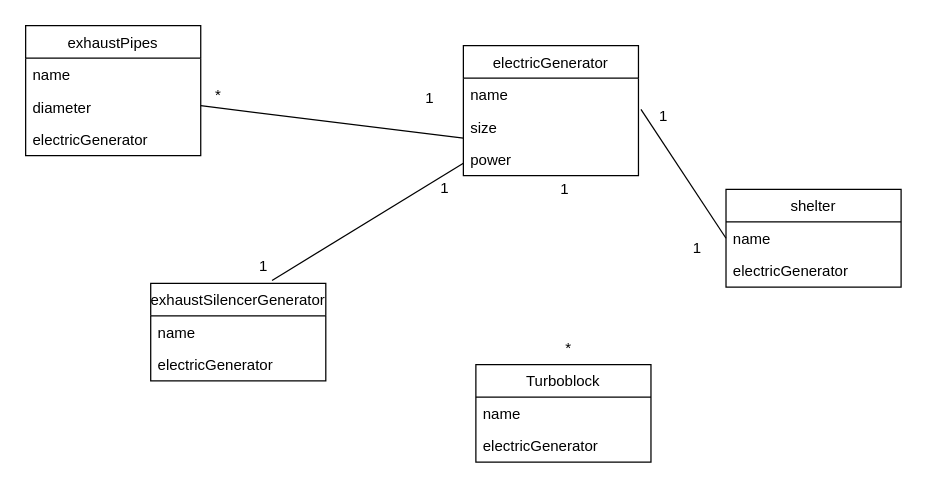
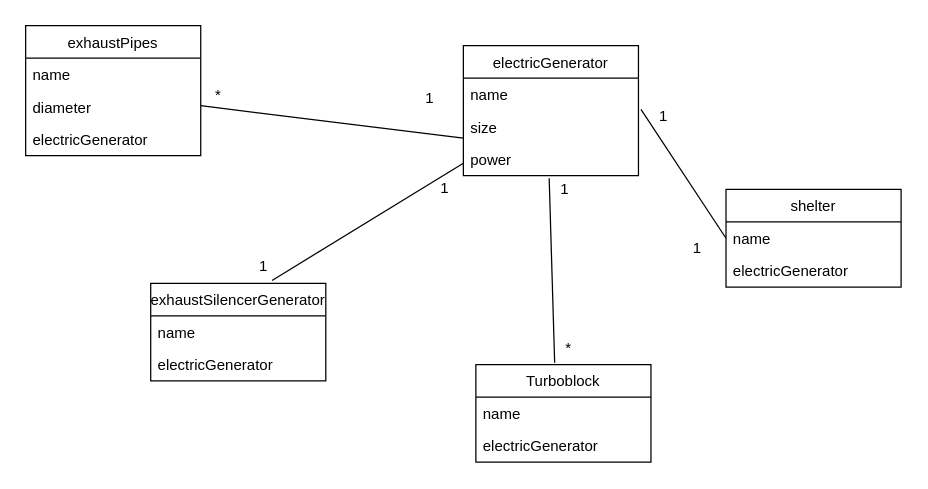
  <mxCell id="0" />
  <mxCell id="1" parent="0" />
  <mxCell id="2" value="electricGenerator" parent="1" vertex="1" style="swimlane;fontStyle=0;childLayout=stackLayout;horizontal=1;startSize=26;fillColor=none;horizontalStack=0;resizeParent=1;resizeParentMax=0;resizeLast=0;collapsible=1;marginBottom=0;"><mxGeometry as="geometry" height="104" width="140" y="36" x="370" /></mxCell>
  <mxCell id="3" value="name" parent="2" vertex="1" style="text;strokeColor=none;fillColor=none;align=left;verticalAlign=top;spacingLeft=4;spacingRight=4;overflow=hidden;rotatable=0;points=[[0,0.5],[1,0.5]];portConstraint=eastwest;"><mxGeometry as="geometry" height="26" width="140" y="26" /></mxCell>
  <mxCell id="4" value="size&#10;" parent="2" vertex="1" style="text;strokeColor=none;fillColor=none;align=left;verticalAlign=top;spacingLeft=4;spacingRight=4;overflow=hidden;rotatable=0;points=[[0,0.5],[1,0.5]];portConstraint=eastwest;"><mxGeometry as="geometry" height="26" width="140" y="52" /></mxCell>
  <mxCell id="5" value="power" parent="2" vertex="1" style="text;strokeColor=none;fillColor=none;align=left;verticalAlign=top;spacingLeft=4;spacingRight=4;overflow=hidden;rotatable=0;points=[[0,0.5],[1,0.5]];portConstraint=eastwest;"><mxGeometry as="geometry" height="26" width="140" y="78" /></mxCell>
  <mxCell id="6" value="shelter" parent="1" vertex="1" style="swimlane;fontStyle=0;childLayout=stackLayout;horizontal=1;startSize=26;fillColor=none;horizontalStack=0;resizeParent=1;resizeParentMax=0;resizeLast=0;collapsible=1;marginBottom=0;"><mxGeometry as="geometry" height="78" width="140" y="151" x="580" /></mxCell>
  <mxCell id="7" value="name" parent="6" vertex="1" style="text;strokeColor=none;fillColor=none;align=left;verticalAlign=top;spacingLeft=4;spacingRight=4;overflow=hidden;rotatable=0;points=[[0,0.5],[1,0.5]];portConstraint=eastwest;"><mxGeometry as="geometry" height="26" width="140" y="26" /></mxCell>
  <mxCell id="8" value="electricGenerator" parent="6" vertex="1" style="text;strokeColor=none;fillColor=none;align=left;verticalAlign=top;spacingLeft=4;spacingRight=4;overflow=hidden;rotatable=0;points=[[0,0.5],[1,0.5]];portConstraint=eastwest;"><mxGeometry as="geometry" height="26" width="140" y="52" /></mxCell>
  <mxCell id="9" value="Turboblock" parent="1" vertex="1" style="swimlane;fontStyle=0;childLayout=stackLayout;horizontal=1;startSize=26;fillColor=none;horizontalStack=0;resizeParent=1;resizeParentMax=0;resizeLast=0;collapsible=1;marginBottom=0;"><mxGeometry as="geometry" height="78" width="140" y="291" x="380" /></mxCell>
  <mxCell id="10" value="name" parent="9" vertex="1" style="text;strokeColor=none;fillColor=none;align=left;verticalAlign=top;spacingLeft=4;spacingRight=4;overflow=hidden;rotatable=0;points=[[0,0.5],[1,0.5]];portConstraint=eastwest;"><mxGeometry as="geometry" height="26" width="140" y="26" /></mxCell>
  <mxCell id="11" value="electricGenerator" parent="9" vertex="1" style="text;strokeColor=none;fillColor=none;align=left;verticalAlign=top;spacingLeft=4;spacingRight=4;overflow=hidden;rotatable=0;points=[[0,0.5],[1,0.5]];portConstraint=eastwest;"><mxGeometry as="geometry" height="26" width="140" y="52" /></mxCell>
  <mxCell id="12" value="exhaustSilencerGenerator" parent="1" vertex="1" style="swimlane;fontStyle=0;childLayout=stackLayout;horizontal=1;startSize=26;fillColor=none;horizontalStack=0;resizeParent=1;resizeParentMax=0;resizeLast=0;collapsible=1;marginBottom=0;"><mxGeometry as="geometry" height="78" width="140" y="226" x="120" /></mxCell>
  <mxCell id="13" value="name" parent="12" vertex="1" style="text;strokeColor=none;fillColor=none;align=left;verticalAlign=top;spacingLeft=4;spacingRight=4;overflow=hidden;rotatable=0;points=[[0,0.5],[1,0.5]];portConstraint=eastwest;"><mxGeometry as="geometry" height="26" width="140" y="26" /></mxCell>
  <mxCell id="14" value="electricGenerator" parent="12" vertex="1" style="text;strokeColor=none;fillColor=none;align=left;verticalAlign=top;spacingLeft=4;spacingRight=4;overflow=hidden;rotatable=0;points=[[0,0.5],[1,0.5]];portConstraint=eastwest;"><mxGeometry as="geometry" height="26" width="140" y="52" /></mxCell>
  <mxCell id="15" value="exhaustPipes" parent="1" vertex="1" style="swimlane;fontStyle=0;childLayout=stackLayout;horizontal=1;startSize=26;fillColor=none;horizontalStack=0;resizeParent=1;resizeParentMax=0;resizeLast=0;collapsible=1;marginBottom=0;"><mxGeometry as="geometry" height="104" width="140" y="20" x="20" /></mxCell>
  <mxCell id="16" value="name" parent="15" vertex="1" style="text;strokeColor=none;fillColor=none;align=left;verticalAlign=top;spacingLeft=4;spacingRight=4;overflow=hidden;rotatable=0;points=[[0,0.5],[1,0.5]];portConstraint=eastwest;"><mxGeometry as="geometry" height="26" width="140" y="26" /></mxCell>
  <mxCell id="17" value="diameter" parent="15" vertex="1" style="text;strokeColor=none;fillColor=none;align=left;verticalAlign=top;spacingLeft=4;spacingRight=4;overflow=hidden;rotatable=0;points=[[0,0.5],[1,0.5]];portConstraint=eastwest;"><mxGeometry as="geometry" height="26" width="140" y="52" /></mxCell>
  <mxCell id="18" value="electricGenerator" parent="15" vertex="1" style="text;strokeColor=none;fillColor=none;align=left;verticalAlign=top;spacingLeft=4;spacingRight=4;overflow=hidden;rotatable=0;points=[[0,0.5],[1,0.5]];portConstraint=eastwest;"><mxGeometry as="geometry" height="26" width="140" y="78" /></mxCell>
  <mxCell id="19" value="" parent="1" style="endArrow=none;html=1;entryX=0;entryY=0.846;entryDx=0;entryDy=0;entryPerimeter=0;" target="4" edge="1"><mxGeometry as="geometry" height="50" width="50" relative="1"><mxPoint as="sourcePoint" y="84" x="160" /><mxPoint as="targetPoint" y="34" x="210" /></mxGeometry></mxCell>
  <mxCell id="20" value="" parent="1" style="endArrow=none;html=1;entryX=1.014;entryY=-0.038;entryDx=0;entryDy=0;entryPerimeter=0;exitX=0;exitY=0.5;exitDx=0;exitDy=0;" edge="1" source="7"><mxGeometry as="geometry" height="50" width="50" relative="1"><mxPoint as="sourcePoint" y="293" x="290" /><mxPoint as="targetPoint" y="87" x="512" /></mxGeometry></mxCell>
+ <mxCell id="21" value="" parent="1" style="endArrow=none;html=1;entryX=0.49;entryY=1.077;entryDx=0;entryDy=0;entryPerimeter=0;exitX=0.45;exitY=-0.019;exitDx=0;exitDy=0;exitPerimeter=0;" target="5" edge="1" source="9"><mxGeometry as="geometry" height="50" width="50" relative="1"><mxPoint as="sourcePoint" y="242" x="410" /><mxPoint as="targetPoint" y="118" x="440" /></mxGeometry></mxCell>
  <mxCell id="22" value="" parent="1" style="endArrow=none;html=1;exitX=0.693;exitY=-0.029;exitDx=0;exitDy=0;exitPerimeter=0;" edge="1" source="12"><mxGeometry as="geometry" height="50" width="50" relative="1"><mxPoint as="sourcePoint" y="174" x="320" /><mxPoint as="targetPoint" y="130" x="370" /></mxGeometry></mxCell>
  <mxCell id="23" value="*" parent="1" vertex="1" style="text;html=1;resizable=0;points=[];autosize=1;align=left;verticalAlign=top;spacingTop=-4;"><mxGeometry as="geometry" height="20" width="20" y="268" x="450" /></mxCell>
  <mxCell id="24" value="1" parent="1" vertex="1" style="text;html=1;resizable=0;points=[];autosize=1;align=left;verticalAlign=top;spacingTop=-4;"><mxGeometry as="geometry" height="20" width="20" y="141" x="446" /></mxCell>
  <mxCell id="25" value="1" parent="1" vertex="1" style="text;html=1;resizable=0;points=[];autosize=1;align=left;verticalAlign=top;spacingTop=-4;"><mxGeometry as="geometry" height="20" width="20" y="188" x="552" /></mxCell>
  <mxCell id="26" value="1" parent="1" vertex="1" style="text;html=1;resizable=0;points=[];autosize=1;align=left;verticalAlign=top;spacingTop=-4;"><mxGeometry as="geometry" height="20" width="20" y="83" x="525" /></mxCell>
  <mxCell id="27" value="1" parent="1" vertex="1" style="text;html=1;resizable=0;points=[];autosize=1;align=left;verticalAlign=top;spacingTop=-4;"><mxGeometry as="geometry" height="20" width="20" y="203" x="205" /></mxCell>
  <mxCell id="28" value="1" parent="1" vertex="1" style="text;html=1;resizable=0;points=[];autosize=1;align=left;verticalAlign=top;spacingTop=-4;"><mxGeometry as="geometry" height="20" width="20" y="140" x="350" /></mxCell>
  <mxCell id="29" value="*" parent="1" vertex="1" style="text;html=1;resizable=0;points=[];autosize=1;align=left;verticalAlign=top;spacingTop=-4;"><mxGeometry as="geometry" height="20" width="20" y="66" x="170" /></mxCell>
  <mxCell id="30" value="1" parent="1" vertex="1" style="text;html=1;resizable=0;points=[];autosize=1;align=left;verticalAlign=top;spacingTop=-4;"><mxGeometry as="geometry" height="20" width="20" y="68" x="338" /></mxCell>
